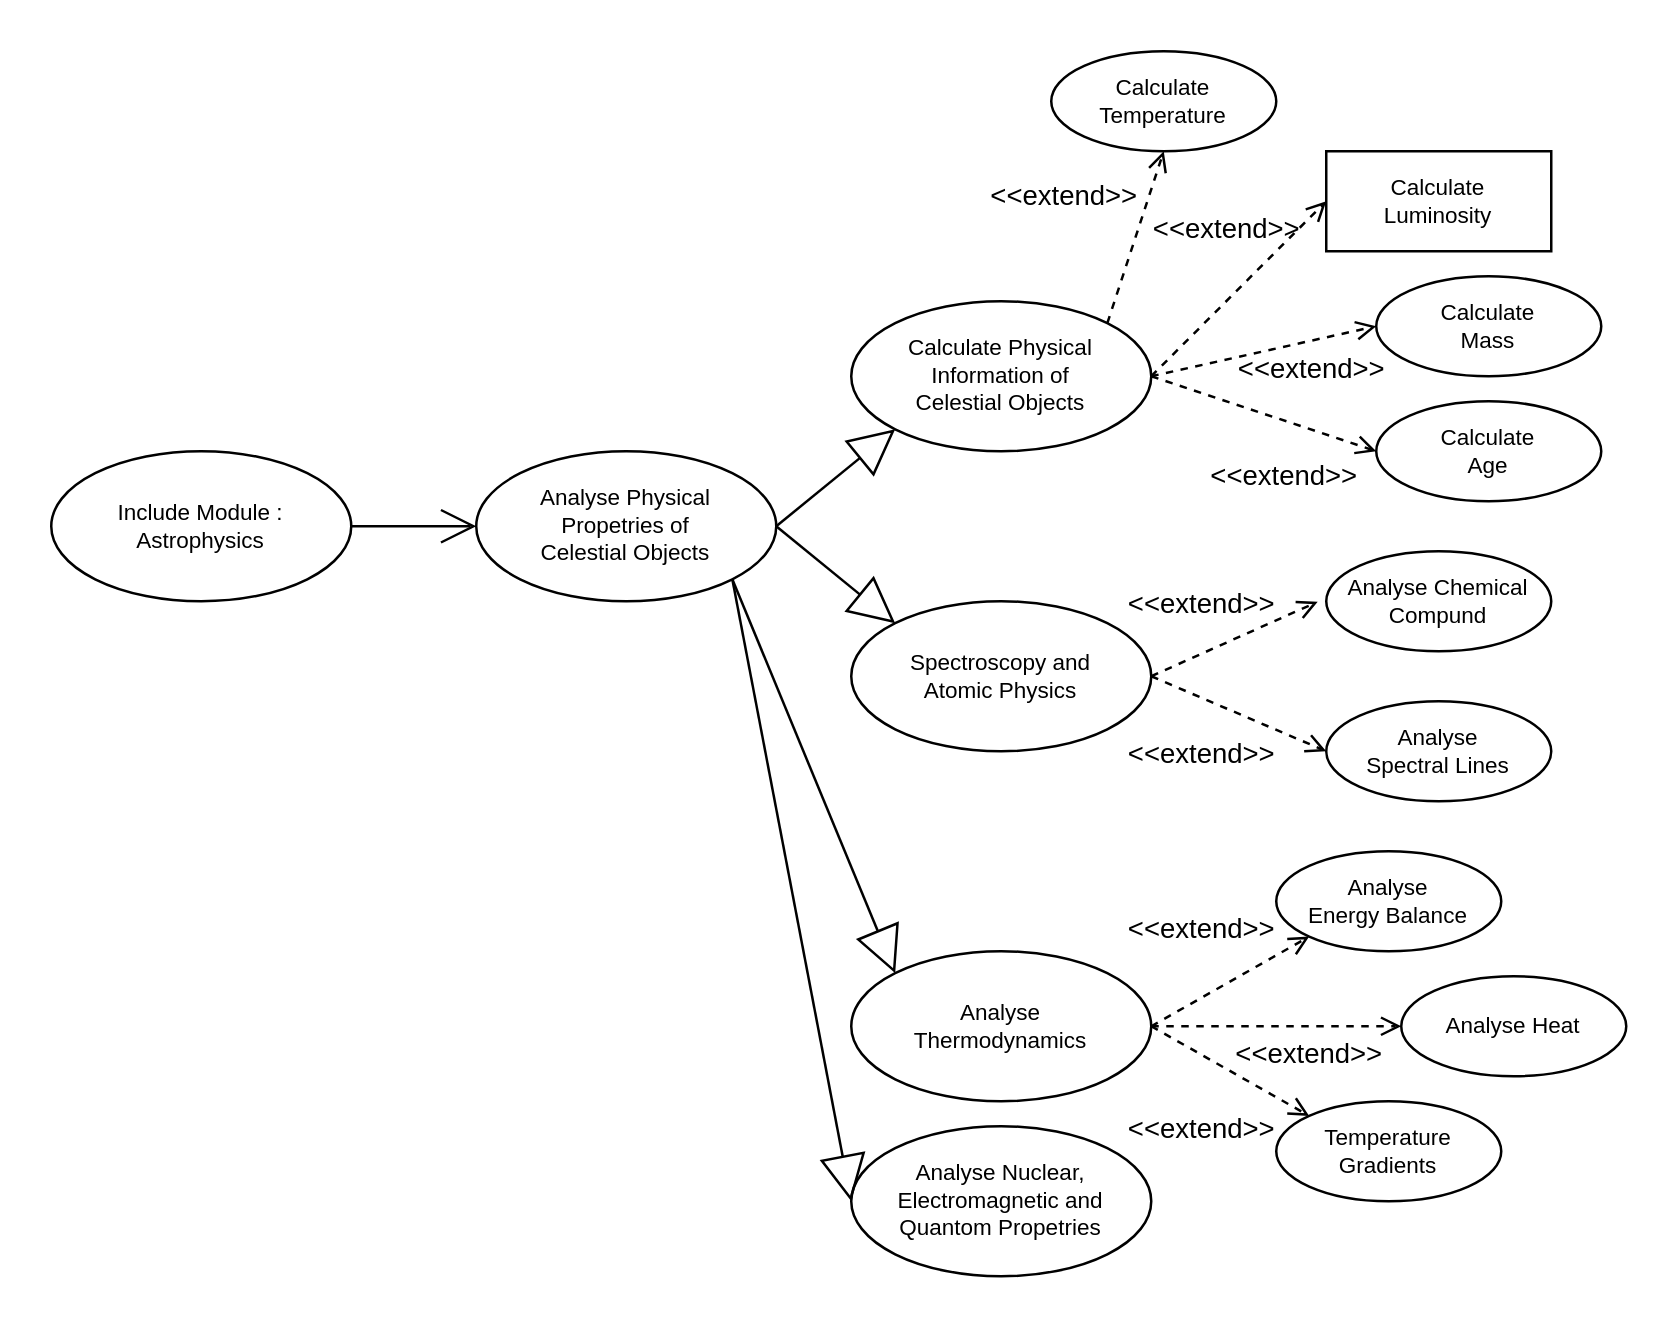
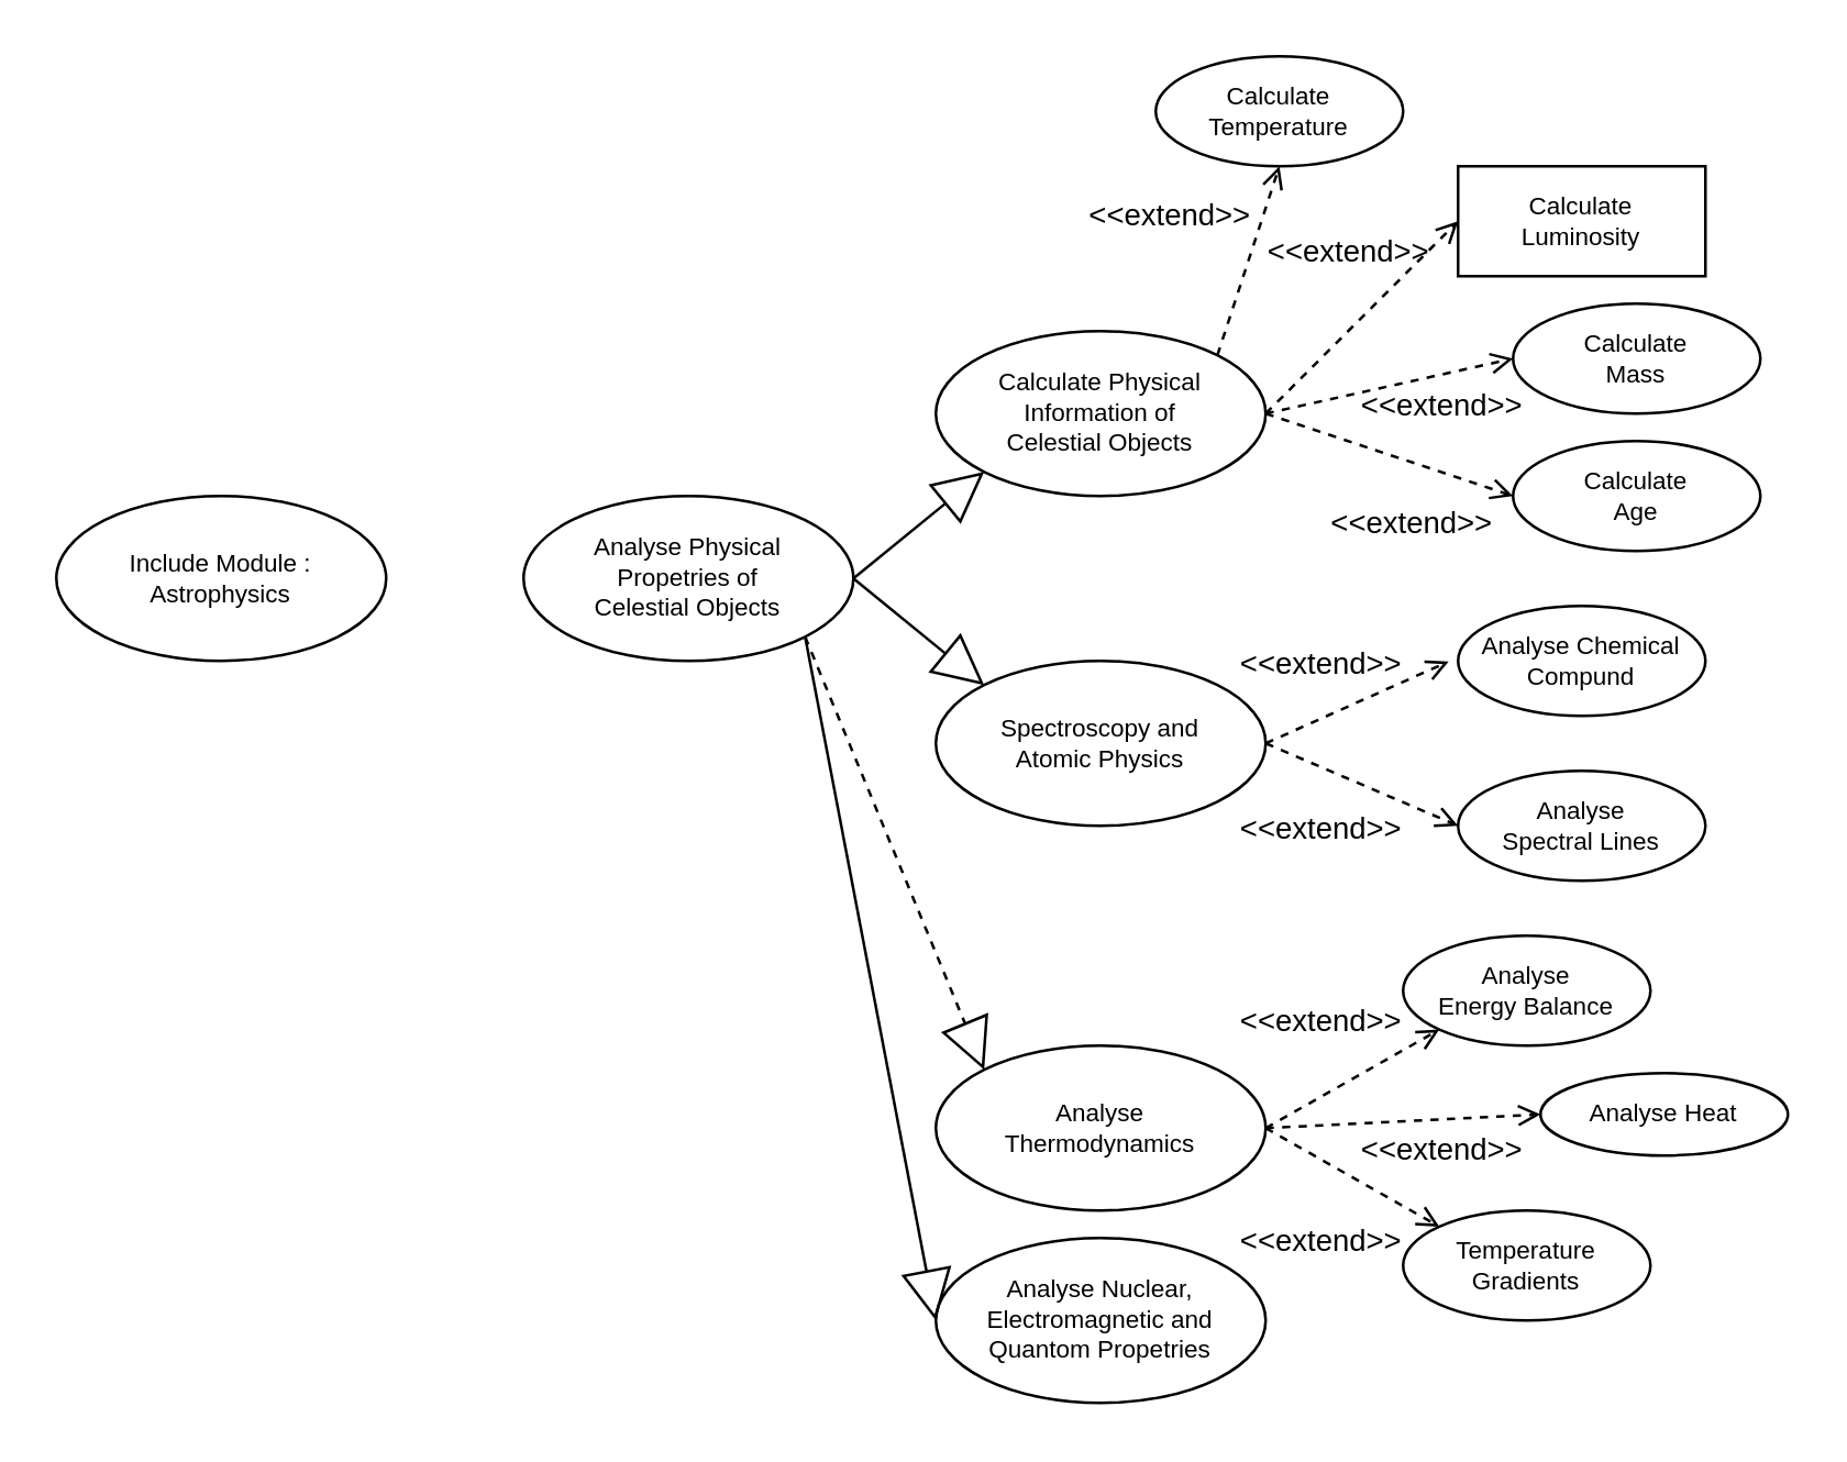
  <mxCell id="0" />
  <mxCell id="1" parent="0" />
  <mxCell id="2" value="Include Module :&lt;div&gt;Astrophysics&lt;/div&gt;" style="ellipse;whiteSpace=wrap;html=1;fontSize=9;" vertex="1" parent="1"><mxGeometry x="20" y="180" width="120" height="60" as="geometry" /></mxCell>
- <mxCell id="3" value="" style="endArrow=open;endFill=1;endSize=12;html=1;rounded=0;exitX=1;exitY=0.5;exitDx=0;exitDy=0;entryX=0;entryY=0.5;entryDx=0;entryDy=0;" edge="1" parent="1" source="2" target="4"><mxGeometry width="160" relative="1" as="geometry"><mxPoint x="120" y="180" as="sourcePoint" /><mxPoint x="207.574" y="231.213" as="targetPoint" /></mxGeometry></mxCell>
  <mxCell id="4" value="Analyse Physical&lt;div&gt;Propetries of&lt;/div&gt;&lt;div&gt;Celestial Objects&lt;/div&gt;" style="ellipse;whiteSpace=wrap;html=1;fontSize=9;" vertex="1" parent="1"><mxGeometry x="190" y="180" width="120" height="60" as="geometry" /></mxCell>
  <mxCell id="5" value="" style="endArrow=block;endSize=16;endFill=0;html=1;rounded=0;exitX=1;exitY=0.5;exitDx=0;exitDy=0;entryX=0;entryY=1;entryDx=0;entryDy=0;" edge="1" parent="1" source="4" target="6"><mxGeometry width="160" relative="1" as="geometry"><mxPoint x="350" y="200" as="sourcePoint" /><mxPoint x="353.333" y="164.21" as="targetPoint" /></mxGeometry></mxCell>
  <mxCell id="6" value="Calculate Physical&lt;div&gt;Information of&lt;/div&gt;&lt;div&gt;Celestial Objects&lt;/div&gt;" style="ellipse;whiteSpace=wrap;html=1;fontSize=9;" vertex="1" parent="1"><mxGeometry x="340" y="120" width="120" height="60" as="geometry" /></mxCell>
  <mxCell id="7" value="Calculate&lt;div&gt;Temperature&lt;/div&gt;" style="ellipse;whiteSpace=wrap;html=1;fontSize=9;" vertex="1" parent="1"><mxGeometry x="420" y="20" width="90" height="40" as="geometry" /></mxCell>
  <mxCell id="8" value="Calculate&lt;div&gt;Luminosity&lt;/div&gt;" style="whiteSpace=wrap;html=1;fontSize=9;rounded=0;" vertex="1" parent="1"><mxGeometry x="530" y="60" width="90" height="40" as="geometry" /></mxCell>
  <mxCell id="9" value="Calculate&lt;div&gt;Mass&lt;/div&gt;" style="ellipse;whiteSpace=wrap;html=1;fontSize=9;" vertex="1" parent="1"><mxGeometry x="550" y="110" width="90" height="40" as="geometry" /></mxCell>
  <mxCell id="10" value="Calculate&lt;div&gt;Age&lt;/div&gt;" style="ellipse;whiteSpace=wrap;html=1;fontSize=9;" vertex="1" parent="1"><mxGeometry x="550" y="160" width="90" height="40" as="geometry" /></mxCell>
  <mxCell id="11" value="Analyse Chemical&lt;div&gt;Compund&lt;/div&gt;" style="ellipse;whiteSpace=wrap;html=1;fontSize=9;" vertex="1" parent="1"><mxGeometry x="530" y="220" width="90" height="40" as="geometry" /></mxCell>
  <mxCell id="12" value="&amp;lt;&amp;lt;extend&amp;gt;&amp;gt;" style="html=1;verticalAlign=bottom;labelBackgroundColor=none;endArrow=open;endFill=0;dashed=1;rounded=0;exitX=1;exitY=0;exitDx=0;exitDy=0;entryX=0.5;entryY=1;entryDx=0;entryDy=0;" edge="1" parent="1" source="6" target="7"><mxGeometry x="-0.073" y="30" width="160" relative="1" as="geometry"><mxPoint x="450" y="120" as="sourcePoint" /><mxPoint x="530" y="120" as="targetPoint" /><mxPoint as="offset" /></mxGeometry></mxCell>
  <mxCell id="13" value="&amp;lt;&amp;lt;extend&amp;gt;&amp;gt;" style="html=1;verticalAlign=bottom;labelBackgroundColor=none;endArrow=open;endFill=0;dashed=1;rounded=0;exitX=1;exitY=0.5;exitDx=0;exitDy=0;entryX=-0.038;entryY=0.505;entryDx=0;entryDy=0;entryPerimeter=0;" edge="1" parent="1" source="17" target="11"><mxGeometry x="-0.276" y="10" width="160" relative="1" as="geometry"><mxPoint x="452" y="89" as="sourcePoint" /><mxPoint x="513" y="34" as="targetPoint" /><mxPoint as="offset" /></mxGeometry></mxCell>
  <mxCell id="14" value="&amp;lt;&amp;lt;extend&amp;gt;&amp;gt;" style="html=1;verticalAlign=bottom;labelBackgroundColor=none;endArrow=open;endFill=0;dashed=1;rounded=0;exitX=1;exitY=0.5;exitDx=0;exitDy=0;entryX=0;entryY=0.5;entryDx=0;entryDy=0;" edge="1" parent="1" source="6" target="10"><mxGeometry x="0.393" y="-30" width="160" relative="1" as="geometry"><mxPoint x="452" y="181" as="sourcePoint" /><mxPoint x="497" y="250" as="targetPoint" /><mxPoint as="offset" /></mxGeometry></mxCell>
  <mxCell id="15" value="&amp;lt;&amp;lt;extend&amp;gt;&amp;gt;" style="html=1;verticalAlign=bottom;labelBackgroundColor=none;endArrow=open;endFill=0;dashed=1;rounded=0;exitX=1;exitY=0.5;exitDx=0;exitDy=0;entryX=0;entryY=0.5;entryDx=0;entryDy=0;" edge="1" parent="1" source="6" target="8"><mxGeometry x="0.143" y="14" width="160" relative="1" as="geometry"><mxPoint x="470" y="160" as="sourcePoint" /><mxPoint x="550" y="210" as="targetPoint" /><mxPoint as="offset" /></mxGeometry></mxCell>
  <mxCell id="16" value="&amp;lt;&amp;lt;extend&amp;gt;&amp;gt;" style="html=1;verticalAlign=bottom;labelBackgroundColor=none;endArrow=open;endFill=0;dashed=1;rounded=0;exitX=1;exitY=0.5;exitDx=0;exitDy=0;entryX=0;entryY=0.5;entryDx=0;entryDy=0;" edge="1" parent="1" source="6" target="9"><mxGeometry x="0.333" y="-20" width="160" relative="1" as="geometry"><mxPoint x="480" y="170" as="sourcePoint" /><mxPoint x="560" y="220" as="targetPoint" /><mxPoint as="offset" /></mxGeometry></mxCell>
  <mxCell id="17" value="Spectroscopy and&lt;div&gt;Atomic Physics&lt;/div&gt;" style="ellipse;whiteSpace=wrap;html=1;fontSize=9;" vertex="1" parent="1"><mxGeometry x="340" y="240" width="120" height="60" as="geometry" /></mxCell>
  <mxCell id="18" value="Analyse&lt;div&gt;Spectral Lines&lt;/div&gt;" style="ellipse;whiteSpace=wrap;html=1;fontSize=9;" vertex="1" parent="1"><mxGeometry x="530" y="280" width="90" height="40" as="geometry" /></mxCell>
  <mxCell id="19" value="&amp;lt;&amp;lt;extend&amp;gt;&amp;gt;" style="html=1;verticalAlign=bottom;labelBackgroundColor=none;endArrow=open;endFill=0;dashed=1;rounded=0;exitX=1;exitY=0.5;exitDx=0;exitDy=0;entryX=0;entryY=0.5;entryDx=0;entryDy=0;" edge="1" parent="1" source="17" target="18"><mxGeometry x="-0.103" y="-29" width="160" relative="1" as="geometry"><mxPoint x="470" y="280" as="sourcePoint" /><mxPoint x="537" y="250" as="targetPoint" /><mxPoint as="offset" /></mxGeometry></mxCell>
  <mxCell id="20" value="" style="endArrow=block;endSize=16;endFill=0;html=1;rounded=0;exitX=1;exitY=0.5;exitDx=0;exitDy=0;entryX=0;entryY=0;entryDx=0;entryDy=0;" edge="1" parent="1" source="4" target="17"><mxGeometry width="160" relative="1" as="geometry"><mxPoint x="302" y="199" as="sourcePoint" /><mxPoint x="359" y="174" as="targetPoint" /></mxGeometry></mxCell>
  <mxCell id="21" value="Analyse&lt;div&gt;Thermodynamics&lt;/div&gt;" style="ellipse;whiteSpace=wrap;html=1;fontSize=9;" vertex="1" parent="1"><mxGeometry x="340" y="380" width="120" height="60" as="geometry" /></mxCell>
- <mxCell id="22" value="Analyse Heat" style="ellipse;whiteSpace=wrap;html=1;fontSize=9;" vertex="1" parent="1"><mxGeometry x="560" y="390" width="90" height="40" as="geometry" /></mxCell>
+ <mxCell id="22" value="Analyse Heat" style="ellipse;whiteSpace=wrap;html=1;fontSize=9;" vertex="1" parent="1"><mxGeometry x="560" y="390" width="90" height="30" as="geometry" /></mxCell>
  <mxCell id="23" value="&amp;lt;&amp;lt;extend&amp;gt;&amp;gt;" style="html=1;verticalAlign=bottom;labelBackgroundColor=none;endArrow=open;endFill=0;dashed=1;rounded=0;exitX=1;exitY=0.5;exitDx=0;exitDy=0;entryX=0;entryY=0.5;entryDx=0;entryDy=0;" edge="1" parent="1" source="21" target="22"><mxGeometry x="0.25" y="-20" width="160" relative="1" as="geometry"><mxPoint x="460" y="410" as="sourcePoint" /><mxPoint x="536" y="430" as="targetPoint" /><mxPoint as="offset" /></mxGeometry></mxCell>
  <mxCell id="24" value="Analyse&lt;div&gt;Energy Balance&lt;/div&gt;" style="ellipse;whiteSpace=wrap;html=1;fontSize=9;" vertex="1" parent="1"><mxGeometry x="510" y="340" width="90" height="40" as="geometry" /></mxCell>
  <mxCell id="25" value="Temperature&lt;div&gt;Gradients&lt;/div&gt;" style="ellipse;whiteSpace=wrap;html=1;fontSize=9;" vertex="1" parent="1"><mxGeometry x="510" y="440" width="90" height="40" as="geometry" /></mxCell>
  <mxCell id="26" value="&amp;lt;&amp;lt;extend&amp;gt;&amp;gt;" style="html=1;verticalAlign=bottom;labelBackgroundColor=none;endArrow=open;endFill=0;dashed=1;rounded=0;exitX=1;exitY=0.5;exitDx=0;exitDy=0;entryX=0;entryY=1;entryDx=0;entryDy=0;" edge="1" parent="1" source="21" target="24"><mxGeometry x="-0.115" y="16" width="160" relative="1" as="geometry"><mxPoint x="470" y="420" as="sourcePoint" /><mxPoint x="550" y="420" as="targetPoint" /><mxPoint as="offset" /></mxGeometry></mxCell>
  <mxCell id="27" value="&amp;lt;&amp;lt;extend&amp;gt;&amp;gt;" style="html=1;verticalAlign=bottom;labelBackgroundColor=none;endArrow=open;endFill=0;dashed=1;rounded=0;entryX=0;entryY=0;entryDx=0;entryDy=0;" edge="1" parent="1" target="25"><mxGeometry x="0.157" y="-34" width="160" relative="1" as="geometry"><mxPoint x="460" y="410" as="sourcePoint" /><mxPoint x="533" y="384" as="targetPoint" /><mxPoint as="offset" /></mxGeometry></mxCell>
- <mxCell id="28" value="" style="endArrow=block;endSize=16;endFill=0;html=1;rounded=0;exitX=1;exitY=1;exitDx=0;exitDy=0;entryX=0;entryY=0;entryDx=0;entryDy=0;" edge="1" parent="1" source="4" target="21"><mxGeometry width="160" relative="1" as="geometry"><mxPoint x="320" y="220" as="sourcePoint" /><mxPoint x="368" y="259" as="targetPoint" /></mxGeometry></mxCell>
+ <mxCell id="28" value="" style="endArrow=block;endSize=16;endFill=0;html=1;rounded=0;exitX=1;exitY=1;exitDx=0;exitDy=0;entryX=0;entryY=0;entryDx=0;entryDy=0;dashed=1;" edge="1" parent="1" source="4" target="21"><mxGeometry width="160" relative="1" as="geometry"><mxPoint x="320" y="220" as="sourcePoint" /><mxPoint x="368" y="259" as="targetPoint" /></mxGeometry></mxCell>
  <mxCell id="29" value="Analyse Nuclear,&lt;div&gt;Electromagnetic and&lt;/div&gt;&lt;div&gt;Quantom Propetries&lt;/div&gt;" style="ellipse;whiteSpace=wrap;html=1;fontSize=9;" vertex="1" parent="1"><mxGeometry x="340" y="450" width="120" height="60" as="geometry" /></mxCell>
  <mxCell id="30" value="" style="endArrow=block;endSize=16;endFill=0;html=1;rounded=0;exitX=1;exitY=1;exitDx=0;exitDy=0;entryX=0;entryY=0.5;entryDx=0;entryDy=0;" edge="1" parent="1" source="4" target="29"><mxGeometry width="160" relative="1" as="geometry"><mxPoint x="300" y="240" as="sourcePoint" /><mxPoint x="347" y="419" as="targetPoint" /></mxGeometry></mxCell>
